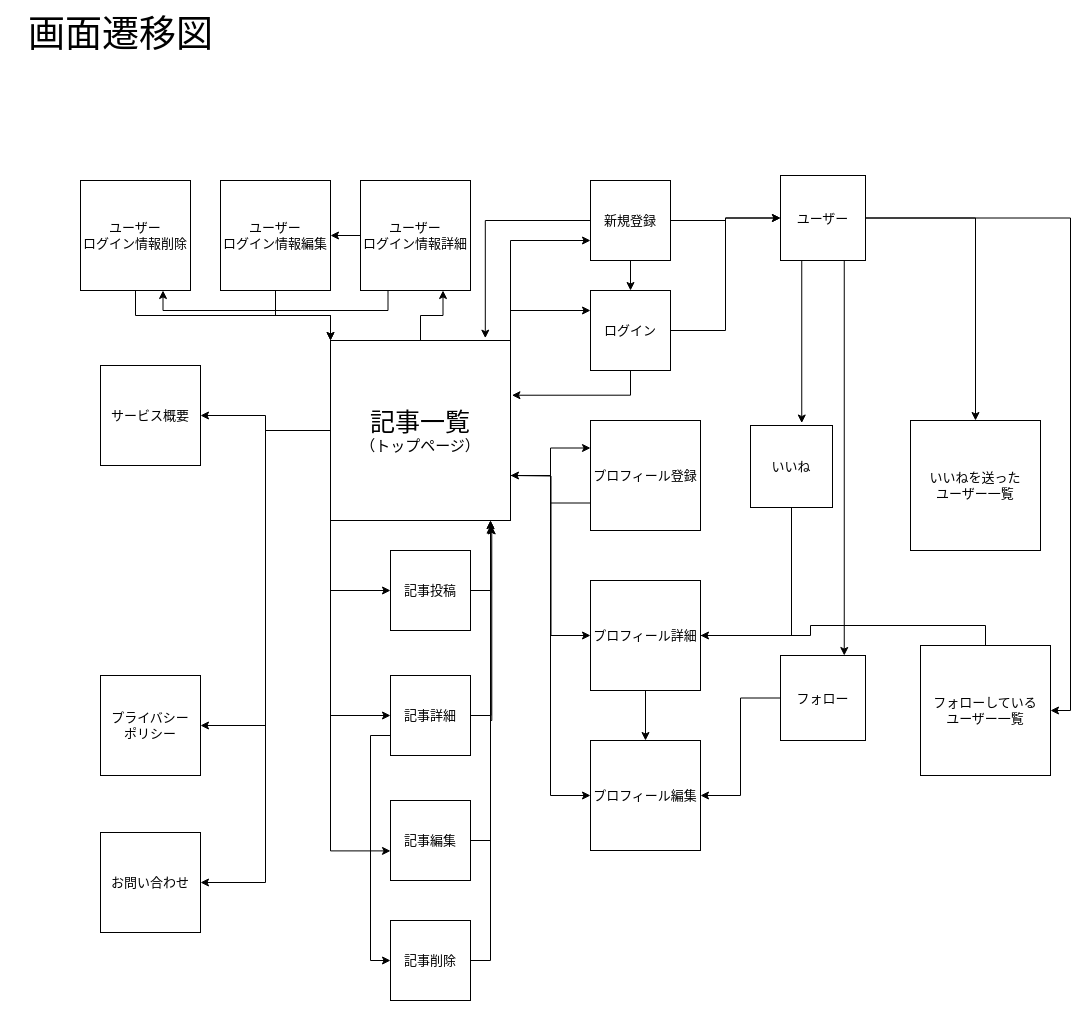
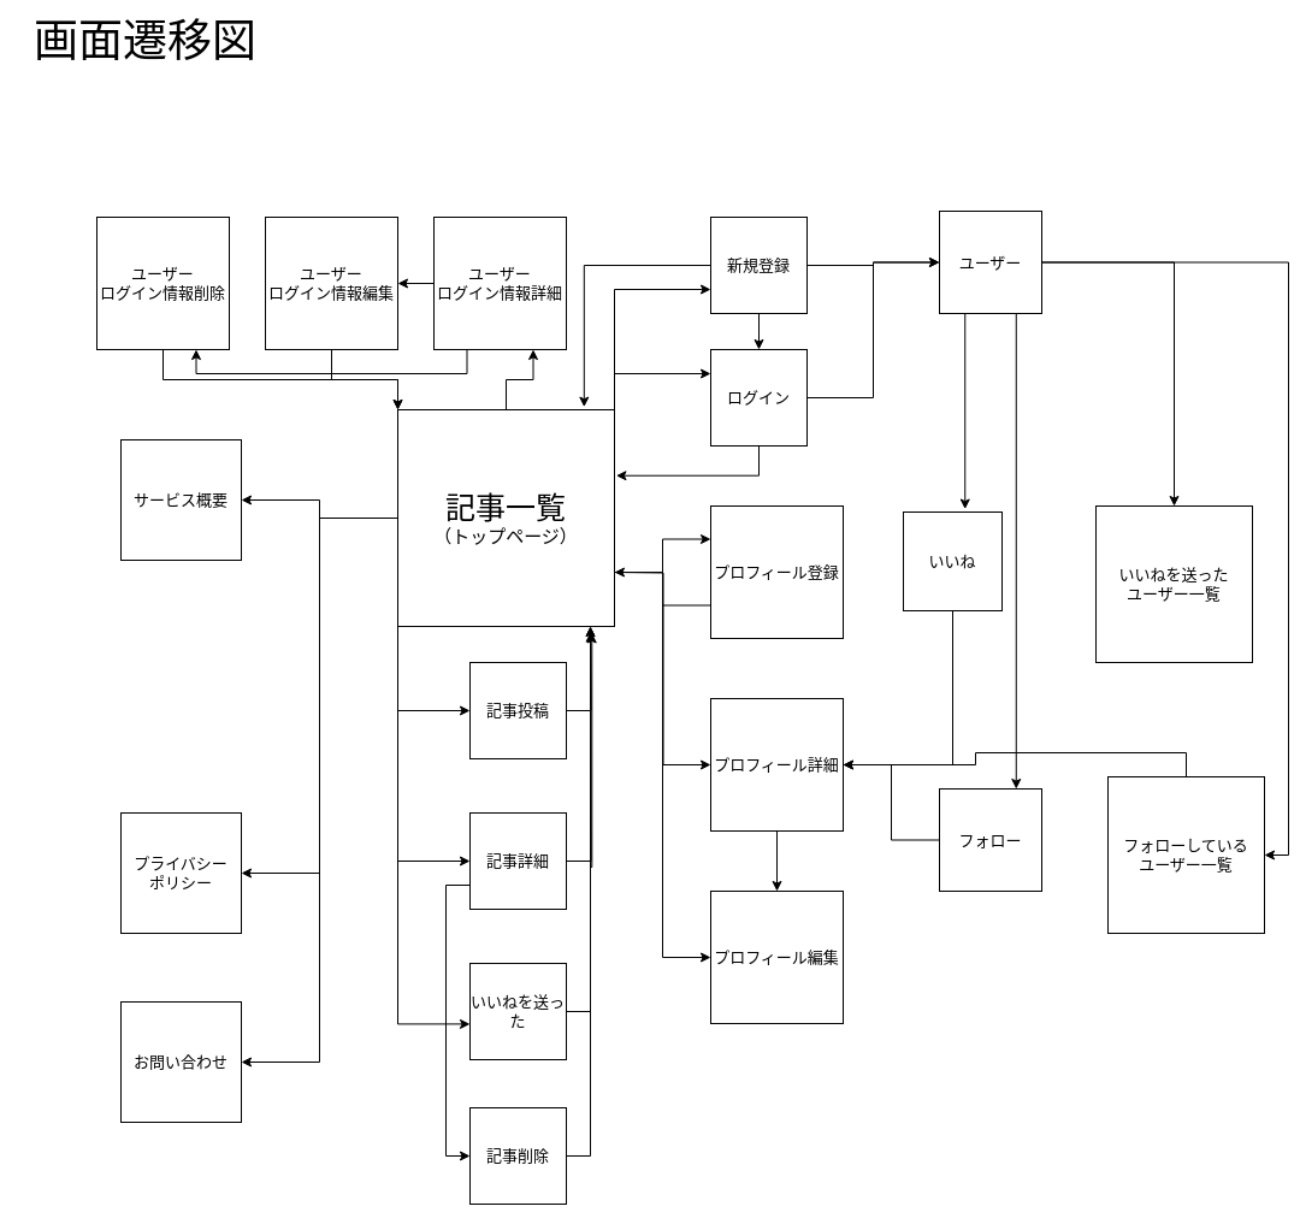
  <mxCell id="0" />
  <mxCell id="1" parent="0" />
  <mxCell id="2" style="edgeStyle=orthogonalEdgeStyle;rounded=0;orthogonalLoop=1;jettySize=auto;html=1;exitX=1;exitY=0;exitDx=0;exitDy=0;entryX=0;entryY=0.75;entryDx=0;entryDy=0;fontSize=13;" edge="1" parent="1" source="14" target="18"><mxGeometry relative="1" as="geometry" /></mxCell>
  <mxCell id="3" style="edgeStyle=orthogonalEdgeStyle;rounded=0;orthogonalLoop=1;jettySize=auto;html=1;exitX=0;exitY=1;exitDx=0;exitDy=0;entryX=0;entryY=0.5;entryDx=0;entryDy=0;fontSize=13;" edge="1" parent="1" source="14" target="28"><mxGeometry relative="1" as="geometry" /></mxCell>
  <mxCell id="4" style="edgeStyle=orthogonalEdgeStyle;rounded=0;orthogonalLoop=1;jettySize=auto;html=1;exitX=0;exitY=1;exitDx=0;exitDy=0;entryX=0;entryY=0.5;entryDx=0;entryDy=0;fontSize=13;" edge="1" parent="1" source="14" target="25"><mxGeometry relative="1" as="geometry" /></mxCell>
  <mxCell id="5" style="edgeStyle=orthogonalEdgeStyle;rounded=0;orthogonalLoop=1;jettySize=auto;html=1;exitX=0;exitY=1;exitDx=0;exitDy=0;entryX=0;entryY=0.63;entryDx=0;entryDy=0;entryPerimeter=0;fontSize=13;" edge="1" parent="1" source="14" target="32"><mxGeometry relative="1" as="geometry" /></mxCell>
  <mxCell id="6" style="edgeStyle=orthogonalEdgeStyle;rounded=0;orthogonalLoop=1;jettySize=auto;html=1;exitX=1;exitY=0;exitDx=0;exitDy=0;entryX=0;entryY=0.25;entryDx=0;entryDy=0;fontSize=13;" edge="1" parent="1" source="14" target="21"><mxGeometry relative="1" as="geometry" /></mxCell>
  <mxCell id="7" style="edgeStyle=orthogonalEdgeStyle;rounded=0;orthogonalLoop=1;jettySize=auto;html=1;entryX=0;entryY=0.5;entryDx=0;entryDy=0;fontSize=13;" edge="1" parent="1" target="30"><mxGeometry relative="1" as="geometry"><mxPoint x="510" y="475" as="sourcePoint" /></mxGeometry></mxCell>
  <mxCell id="8" style="edgeStyle=orthogonalEdgeStyle;rounded=0;orthogonalLoop=1;jettySize=auto;html=1;exitX=1;exitY=0.75;exitDx=0;exitDy=0;entryX=0;entryY=0.5;entryDx=0;entryDy=0;fontSize=13;" edge="1" parent="1" source="14" target="33"><mxGeometry relative="1" as="geometry" /></mxCell>
  <mxCell id="9" style="edgeStyle=orthogonalEdgeStyle;rounded=0;orthogonalLoop=1;jettySize=auto;html=1;entryX=0.75;entryY=1;entryDx=0;entryDy=0;fontSize=13;" edge="1" parent="1" source="14" target="38"><mxGeometry relative="1" as="geometry" /></mxCell>
  <mxCell id="10" style="edgeStyle=orthogonalEdgeStyle;rounded=0;orthogonalLoop=1;jettySize=auto;html=1;exitX=0;exitY=0.5;exitDx=0;exitDy=0;entryX=1;entryY=0.5;entryDx=0;entryDy=0;fontSize=13;" edge="1" parent="1" source="14" target="52"><mxGeometry relative="1" as="geometry" /></mxCell>
  <mxCell id="11" style="edgeStyle=orthogonalEdgeStyle;rounded=0;orthogonalLoop=1;jettySize=auto;html=1;exitX=0;exitY=0.5;exitDx=0;exitDy=0;entryX=1;entryY=0.5;entryDx=0;entryDy=0;fontSize=13;" edge="1" parent="1" source="14" target="53"><mxGeometry relative="1" as="geometry" /></mxCell>
  <mxCell id="12" style="edgeStyle=orthogonalEdgeStyle;rounded=0;orthogonalLoop=1;jettySize=auto;html=1;exitX=0;exitY=0.5;exitDx=0;exitDy=0;entryX=1;entryY=0.5;entryDx=0;entryDy=0;fontSize=13;" edge="1" parent="1" source="14" target="54"><mxGeometry relative="1" as="geometry" /></mxCell>
  <mxCell id="13" style="edgeStyle=orthogonalEdgeStyle;rounded=0;orthogonalLoop=1;jettySize=auto;html=1;exitX=1;exitY=0.75;exitDx=0;exitDy=0;entryX=0;entryY=0.25;entryDx=0;entryDy=0;fontSize=13;" edge="1" parent="1" source="14" target="23"><mxGeometry relative="1" as="geometry" /></mxCell>
  <mxCell id="14" value="&lt;span style=&quot;font-size: 25px&quot;&gt;記事一覧&lt;/span&gt;&lt;br&gt;&lt;font style=&quot;font-size: 15px&quot;&gt;（トップページ）&lt;/font&gt;" style="whiteSpace=wrap;html=1;aspect=fixed;" vertex="1" parent="1"><mxGeometry x="330" y="340" width="180" height="180" as="geometry" /></mxCell>
  <mxCell id="15" style="edgeStyle=orthogonalEdgeStyle;rounded=0;orthogonalLoop=1;jettySize=auto;html=1;entryX=0.86;entryY=-0.013;entryDx=0;entryDy=0;entryPerimeter=0;fontSize=13;" edge="1" parent="1" source="18" target="14"><mxGeometry relative="1" as="geometry" /></mxCell>
  <mxCell id="16" style="edgeStyle=orthogonalEdgeStyle;rounded=0;orthogonalLoop=1;jettySize=auto;html=1;exitX=0.5;exitY=1;exitDx=0;exitDy=0;entryX=0.5;entryY=0;entryDx=0;entryDy=0;fontSize=13;" edge="1" parent="1" source="18" target="21"><mxGeometry relative="1" as="geometry" /></mxCell>
  <mxCell id="17" style="edgeStyle=orthogonalEdgeStyle;rounded=0;orthogonalLoop=1;jettySize=auto;html=1;exitX=1;exitY=0.5;exitDx=0;exitDy=0;entryX=0;entryY=0.5;entryDx=0;entryDy=0;fontSize=13;" edge="1" parent="1" source="18" target="49"><mxGeometry relative="1" as="geometry" /></mxCell>
  <mxCell id="18" value="新規登録" style="whiteSpace=wrap;html=1;aspect=fixed;strokeWidth=1;fontSize=13;" vertex="1" parent="1"><mxGeometry x="590" y="180" width="80" height="80" as="geometry" /></mxCell>
  <mxCell id="19" style="edgeStyle=orthogonalEdgeStyle;rounded=0;orthogonalLoop=1;jettySize=auto;html=1;exitX=0.5;exitY=1;exitDx=0;exitDy=0;entryX=1.008;entryY=0.304;entryDx=0;entryDy=0;entryPerimeter=0;fontSize=13;" edge="1" parent="1" source="21" target="14"><mxGeometry relative="1" as="geometry" /></mxCell>
  <mxCell id="20" style="edgeStyle=orthogonalEdgeStyle;rounded=0;orthogonalLoop=1;jettySize=auto;html=1;exitX=1;exitY=0.5;exitDx=0;exitDy=0;entryX=0;entryY=0.5;entryDx=0;entryDy=0;fontSize=13;" edge="1" parent="1" source="21" target="49"><mxGeometry relative="1" as="geometry" /></mxCell>
  <mxCell id="21" value="ログイン" style="whiteSpace=wrap;html=1;aspect=fixed;strokeWidth=1;fontSize=13;" vertex="1" parent="1"><mxGeometry x="590" y="290" width="80" height="80" as="geometry" /></mxCell>
  <mxCell id="22" style="edgeStyle=orthogonalEdgeStyle;rounded=0;orthogonalLoop=1;jettySize=auto;html=1;exitX=0;exitY=0.75;exitDx=0;exitDy=0;entryX=1;entryY=0.75;entryDx=0;entryDy=0;fontSize=13;" edge="1" parent="1" source="23" target="14"><mxGeometry relative="1" as="geometry" /></mxCell>
  <mxCell id="23" value="プロフィール登録" style="whiteSpace=wrap;html=1;aspect=fixed;strokeWidth=1;fontSize=13;" vertex="1" parent="1"><mxGeometry x="590" y="420" width="110" height="110" as="geometry" /></mxCell>
  <mxCell id="24" style="edgeStyle=orthogonalEdgeStyle;rounded=0;orthogonalLoop=1;jettySize=auto;html=1;exitX=1;exitY=0.5;exitDx=0;exitDy=0;fontSize=13;" edge="1" parent="1" source="25"><mxGeometry relative="1" as="geometry"><mxPoint x="490" y="520" as="targetPoint" /></mxGeometry></mxCell>
  <mxCell id="25" value="記事投稿" style="whiteSpace=wrap;html=1;aspect=fixed;strokeWidth=1;fontSize=13;" vertex="1" parent="1"><mxGeometry x="390" y="550" width="80" height="80" as="geometry" /></mxCell>
  <mxCell id="26" style="edgeStyle=orthogonalEdgeStyle;rounded=0;orthogonalLoop=1;jettySize=auto;html=1;exitX=1;exitY=0.5;exitDx=0;exitDy=0;fontSize=13;" edge="1" parent="1" source="28"><mxGeometry relative="1" as="geometry"><mxPoint x="490" y="520" as="targetPoint" /></mxGeometry></mxCell>
  <mxCell id="27" style="edgeStyle=orthogonalEdgeStyle;rounded=0;orthogonalLoop=1;jettySize=auto;html=1;exitX=0;exitY=0.75;exitDx=0;exitDy=0;entryX=0;entryY=0.5;entryDx=0;entryDy=0;fontSize=13;" edge="1" parent="1" source="28" target="35"><mxGeometry relative="1" as="geometry" /></mxCell>
  <mxCell id="28" value="記事詳細" style="whiteSpace=wrap;html=1;aspect=fixed;strokeWidth=1;fontSize=13;" vertex="1" parent="1"><mxGeometry x="390" y="675" width="80" height="80" as="geometry" /></mxCell>
  <mxCell id="29" style="edgeStyle=orthogonalEdgeStyle;rounded=0;orthogonalLoop=1;jettySize=auto;html=1;exitX=0.5;exitY=1;exitDx=0;exitDy=0;entryX=0.5;entryY=0;entryDx=0;entryDy=0;fontSize=13;" edge="1" parent="1" source="30" target="33"><mxGeometry relative="1" as="geometry" /></mxCell>
  <mxCell id="30" value="プロフィール詳細" style="whiteSpace=wrap;html=1;aspect=fixed;strokeWidth=1;fontSize=13;" vertex="1" parent="1"><mxGeometry x="590" y="580" width="110" height="110" as="geometry" /></mxCell>
  <mxCell id="31" style="edgeStyle=orthogonalEdgeStyle;rounded=0;orthogonalLoop=1;jettySize=auto;html=1;exitX=1;exitY=0.5;exitDx=0;exitDy=0;entryX=0.889;entryY=1.026;entryDx=0;entryDy=0;entryPerimeter=0;fontSize=13;" edge="1" parent="1" source="32" target="14"><mxGeometry relative="1" as="geometry" /></mxCell>
- <mxCell id="32" value="記事編集" style="whiteSpace=wrap;html=1;aspect=fixed;strokeWidth=1;fontSize=13;" vertex="1" parent="1"><mxGeometry x="390" y="800" width="80" height="80" as="geometry" /></mxCell>
+ <mxCell id="32" value="いいねを送った" style="whiteSpace=wrap;html=1;aspect=fixed;strokeWidth=1;fontSize=13;" vertex="1" parent="1"><mxGeometry x="390" y="800" width="80" height="80" as="geometry" /></mxCell>
  <mxCell id="33" value="プロフィール編集" style="whiteSpace=wrap;html=1;aspect=fixed;strokeWidth=1;fontSize=13;" vertex="1" parent="1"><mxGeometry x="590" y="740" width="110" height="110" as="geometry" /></mxCell>
  <mxCell id="34" style="edgeStyle=orthogonalEdgeStyle;rounded=0;orthogonalLoop=1;jettySize=auto;html=1;exitX=1;exitY=0.5;exitDx=0;exitDy=0;fontSize=13;entryX=0.896;entryY=1.03;entryDx=0;entryDy=0;entryPerimeter=0;" edge="1" parent="1" source="35" target="14"><mxGeometry relative="1" as="geometry"><mxPoint x="490" y="515" as="targetPoint" /></mxGeometry></mxCell>
  <mxCell id="35" value="記事削除" style="whiteSpace=wrap;html=1;aspect=fixed;strokeWidth=1;fontSize=13;" vertex="1" parent="1"><mxGeometry x="390" y="920" width="80" height="80" as="geometry" /></mxCell>
  <mxCell id="36" style="edgeStyle=orthogonalEdgeStyle;rounded=0;orthogonalLoop=1;jettySize=auto;html=1;exitX=0;exitY=0.5;exitDx=0;exitDy=0;entryX=1;entryY=0.5;entryDx=0;entryDy=0;fontSize=13;" edge="1" parent="1" source="38" target="40"><mxGeometry relative="1" as="geometry" /></mxCell>
  <mxCell id="37" style="edgeStyle=orthogonalEdgeStyle;rounded=0;orthogonalLoop=1;jettySize=auto;html=1;exitX=0.25;exitY=1;exitDx=0;exitDy=0;entryX=0.75;entryY=1;entryDx=0;entryDy=0;fontSize=13;" edge="1" parent="1" source="38" target="42"><mxGeometry relative="1" as="geometry" /></mxCell>
  <mxCell id="38" value="ユーザー&lt;br&gt;ログイン情報詳細" style="whiteSpace=wrap;html=1;aspect=fixed;strokeWidth=1;fontSize=13;" vertex="1" parent="1"><mxGeometry x="360" y="180" width="110" height="110" as="geometry" /></mxCell>
  <mxCell id="39" style="edgeStyle=orthogonalEdgeStyle;rounded=0;orthogonalLoop=1;jettySize=auto;html=1;exitX=0.5;exitY=1;exitDx=0;exitDy=0;entryX=0;entryY=0;entryDx=0;entryDy=0;fontSize=13;" edge="1" parent="1" source="40" target="14"><mxGeometry relative="1" as="geometry" /></mxCell>
  <mxCell id="40" value="ユーザー&lt;br&gt;ログイン情報編集" style="whiteSpace=wrap;html=1;aspect=fixed;strokeWidth=1;fontSize=13;" vertex="1" parent="1"><mxGeometry x="220" y="180" width="110" height="110" as="geometry" /></mxCell>
  <mxCell id="41" style="edgeStyle=orthogonalEdgeStyle;rounded=0;orthogonalLoop=1;jettySize=auto;html=1;exitX=0.5;exitY=1;exitDx=0;exitDy=0;fontSize=13;entryX=0;entryY=0;entryDx=0;entryDy=0;" edge="1" parent="1" source="42" target="14"><mxGeometry relative="1" as="geometry"><mxPoint x="190" y="345" as="targetPoint" /></mxGeometry></mxCell>
  <mxCell id="42" value="ユーザー&lt;br&gt;ログイン情報削除" style="whiteSpace=wrap;html=1;aspect=fixed;strokeWidth=1;fontSize=13;" vertex="1" parent="1"><mxGeometry x="80" y="180" width="110" height="110" as="geometry" /></mxCell>
- <mxCell id="43" style="edgeStyle=orthogonalEdgeStyle;rounded=0;orthogonalLoop=1;jettySize=auto;html=1;exitX=0;exitY=0.5;exitDx=0;exitDy=0;fontSize=13;" edge="1" parent="1" source="44" target="33"><mxGeometry relative="1" as="geometry" /></mxCell>
+ <mxCell id="43" style="edgeStyle=orthogonalEdgeStyle;rounded=0;orthogonalLoop=1;jettySize=auto;html=1;exitX=0;exitY=0.5;exitDx=0;exitDy=0;entryX=1;entryY=0.5;entryDx=0;entryDy=0;fontSize=13;" edge="1" parent="1" source="44" target="30"><mxGeometry relative="1" as="geometry" /></mxCell>
  <mxCell id="44" value="フォロー" style="whiteSpace=wrap;html=1;aspect=fixed;strokeWidth=1;fontSize=13;" vertex="1" parent="1"><mxGeometry x="780" y="655" width="85" height="85" as="geometry" /></mxCell>
  <mxCell id="45" style="edgeStyle=orthogonalEdgeStyle;rounded=0;orthogonalLoop=1;jettySize=auto;html=1;exitX=0.75;exitY=1;exitDx=0;exitDy=0;entryX=0.75;entryY=0;entryDx=0;entryDy=0;fontSize=13;" edge="1" parent="1" source="49" target="44"><mxGeometry relative="1" as="geometry" /></mxCell>
  <mxCell id="46" style="edgeStyle=orthogonalEdgeStyle;rounded=0;orthogonalLoop=1;jettySize=auto;html=1;exitX=0.25;exitY=1;exitDx=0;exitDy=0;entryX=0.625;entryY=-0.03;entryDx=0;entryDy=0;entryPerimeter=0;fontSize=13;" edge="1" parent="1" source="49" target="51"><mxGeometry relative="1" as="geometry" /></mxCell>
  <mxCell id="47" style="edgeStyle=orthogonalEdgeStyle;rounded=0;orthogonalLoop=1;jettySize=auto;html=1;exitX=1;exitY=0.5;exitDx=0;exitDy=0;entryX=1;entryY=0.5;entryDx=0;entryDy=0;fontSize=13;" edge="1" parent="1" source="49" target="57"><mxGeometry relative="1" as="geometry" /></mxCell>
  <mxCell id="48" style="edgeStyle=orthogonalEdgeStyle;rounded=0;orthogonalLoop=1;jettySize=auto;html=1;exitX=1;exitY=0.5;exitDx=0;exitDy=0;entryX=0.5;entryY=0;entryDx=0;entryDy=0;fontSize=13;" edge="1" parent="1" source="49" target="55"><mxGeometry relative="1" as="geometry" /></mxCell>
  <mxCell id="49" value="ユーザー" style="whiteSpace=wrap;html=1;aspect=fixed;strokeWidth=1;fontSize=13;" vertex="1" parent="1"><mxGeometry x="780" y="175" width="85" height="85" as="geometry" /></mxCell>
  <mxCell id="50" style="edgeStyle=orthogonalEdgeStyle;rounded=0;orthogonalLoop=1;jettySize=auto;html=1;exitX=0.5;exitY=1;exitDx=0;exitDy=0;entryX=1;entryY=0.5;entryDx=0;entryDy=0;fontSize=13;" edge="1" parent="1" source="51" target="30"><mxGeometry relative="1" as="geometry" /></mxCell>
  <mxCell id="51" value="いいね" style="whiteSpace=wrap;html=1;aspect=fixed;strokeWidth=1;fontSize=13;" vertex="1" parent="1"><mxGeometry x="750" y="425" width="82" height="82" as="geometry" /></mxCell>
  <mxCell id="52" value="サービス概要" style="whiteSpace=wrap;html=1;aspect=fixed;strokeWidth=1;fontSize=13;" vertex="1" parent="1"><mxGeometry x="100" y="365" width="100" height="100" as="geometry" /></mxCell>
  <mxCell id="53" value="プライバシー&lt;br&gt;ポリシー" style="whiteSpace=wrap;html=1;aspect=fixed;strokeWidth=1;fontSize=13;" vertex="1" parent="1"><mxGeometry x="100" y="675" width="100" height="100" as="geometry" /></mxCell>
  <mxCell id="54" value="お問い合わせ" style="whiteSpace=wrap;html=1;aspect=fixed;strokeWidth=1;fontSize=13;" vertex="1" parent="1"><mxGeometry x="100" y="832" width="100" height="100" as="geometry" /></mxCell>
  <mxCell id="55" value="いいねを送った&lt;br&gt;ユーザー一覧" style="whiteSpace=wrap;html=1;aspect=fixed;strokeWidth=1;fontSize=13;" vertex="1" parent="1"><mxGeometry x="910" y="420" width="130" height="130" as="geometry" /></mxCell>
  <mxCell id="56" style="edgeStyle=orthogonalEdgeStyle;rounded=0;orthogonalLoop=1;jettySize=auto;html=1;exitX=0.5;exitY=0;exitDx=0;exitDy=0;entryX=1;entryY=0.5;entryDx=0;entryDy=0;fontSize=13;endArrow=none;" edge="1" parent="1" source="57" target="30"><mxGeometry relative="1" as="geometry" /></mxCell>
  <mxCell id="57" value="フォローしている&lt;br&gt;ユーザー一覧" style="whiteSpace=wrap;html=1;aspect=fixed;strokeWidth=1;fontSize=13;" vertex="1" parent="1"><mxGeometry x="920" y="645" width="130" height="130" as="geometry" /></mxCell>
  <mxCell id="58" value="&lt;font style=&quot;font-size: 37px&quot;&gt;画面遷移図&lt;/font&gt;" style="text;html=1;align=center;verticalAlign=middle;resizable=0;points=[];autosize=1;fontSize=13;" vertex="1" parent="1"><mxGeometry x="20" y="20" width="200" height="30" as="geometry" /></mxCell>
